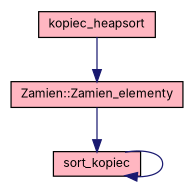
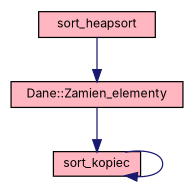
  digraph {
    fontname=Inter
    rankdir=TB
    node [color=black fillcolor=lightpink fontname=Inter fontsize=10 shape=record style=filled]
    edge [color=midnightblue fontname=Inter fontsize=10 labelfontname=Helvetica labelfontsize=10 style=solid]
-   n1 [fontcolor=black height=0.2 label=kopiec_heapsort width=0.4]
-   n2 [height=0.2 label="Zamien::Zamien_elementy" width=0.4]
+   n1 [fontcolor=black height=0.2 label=sort_heapsort width=0.4]
+   n2 [height=0.2 label="Dane::Zamien_elementy" width=0.4]
    n3 [height=0.2 label=sort_kopiec width=0.4]
    n1 -> n2
    n2 -> n3
    n3 -> n3
  }
